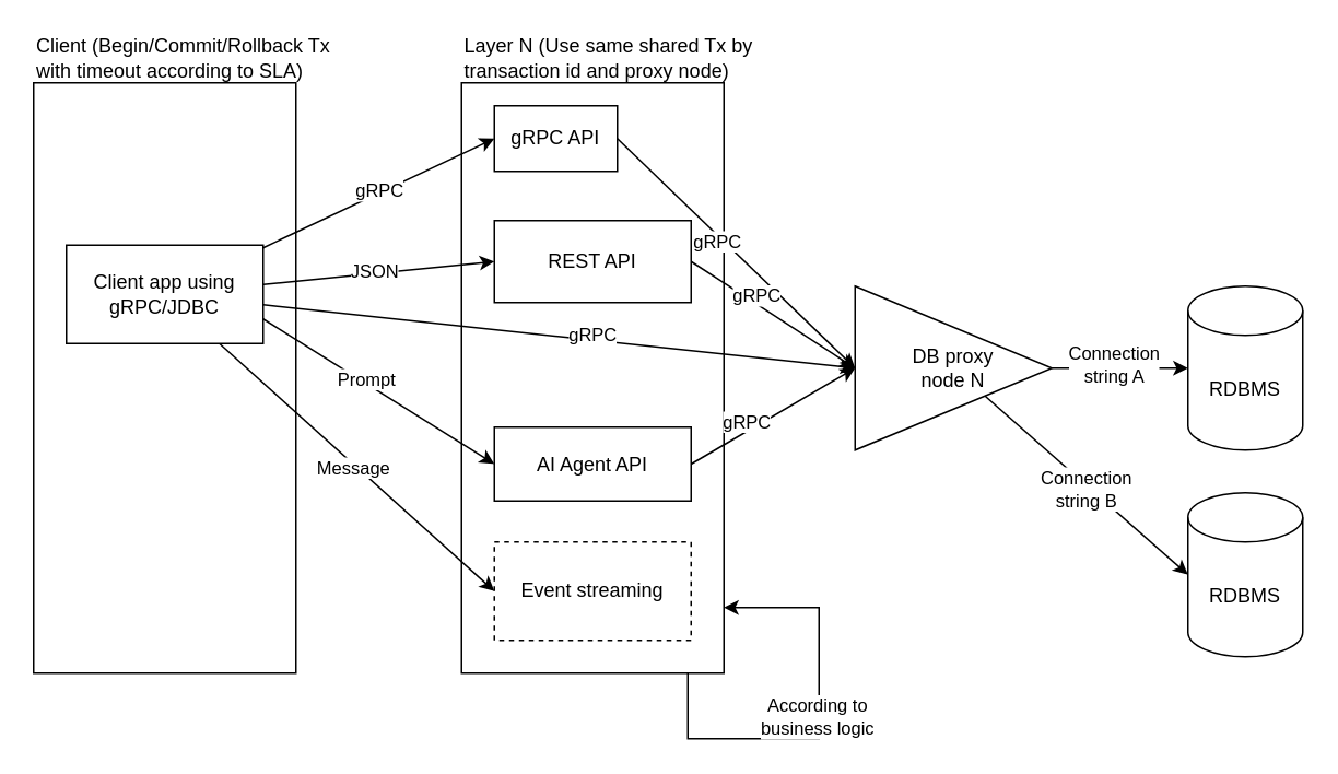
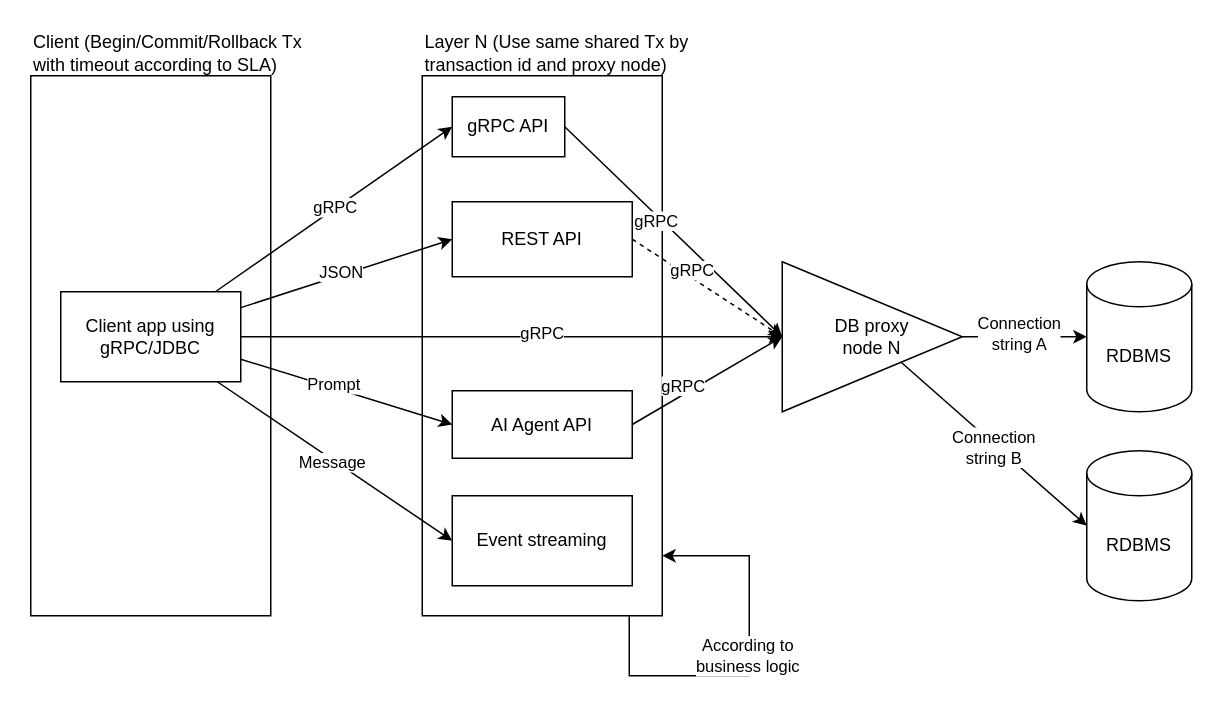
  <mxCell id="0" />
  <mxCell id="1" parent="0" />
  <mxCell id="2" value="" style="rounded=0;whiteSpace=wrap;html=1;" parent="1" vertex="1"><mxGeometry x="20" y="50" width="160" height="360" as="geometry" /></mxCell>
  <mxCell id="3" value="" style="rounded=0;whiteSpace=wrap;html=1;" parent="1" vertex="1"><mxGeometry x="281" y="50" width="160" height="360" as="geometry" /></mxCell>
  <mxCell id="4" value="DB proxy&lt;div&gt;node N&lt;/div&gt;" style="triangle;whiteSpace=wrap;html=1;" parent="1" vertex="1"><mxGeometry x="521" y="174" width="120" height="100" as="geometry" /></mxCell>
  <mxCell id="5" style="rounded=0;orthogonalLoop=1;jettySize=auto;html=1;entryX=0;entryY=0.5;entryDx=0;entryDy=0;exitX=1;exitY=0.75;exitDx=0;exitDy=0;" parent="1" source="23" target="14" edge="1"><mxGeometry relative="1" as="geometry"><mxPoint x="229" y="450" as="targetPoint" /></mxGeometry></mxCell>
  <mxCell id="6" value="Prompt" style="edgeLabel;html=1;align=center;verticalAlign=middle;resizable=0;points=[];" parent="5" vertex="1" connectable="0"><mxGeometry x="-0.129" y="2" relative="1" as="geometry"><mxPoint as="offset" /></mxGeometry></mxCell>
  <mxCell id="7" value="Client (Begin/Commit/Rollback Tx with timeout according to SLA)" style="text;html=1;align=left;verticalAlign=middle;whiteSpace=wrap;rounded=0;" parent="1" vertex="1"><mxGeometry x="20" y="20" width="190" height="30" as="geometry" /></mxCell>
  <mxCell id="8" style="rounded=0;orthogonalLoop=1;jettySize=auto;html=1;entryX=0;entryY=0.5;entryDx=0;entryDy=0;exitX=1;exitY=0.5;exitDx=0;exitDy=0;" parent="1" source="10" target="4" edge="1"><mxGeometry relative="1" as="geometry" /></mxCell>
  <mxCell id="9" value="gRPC" style="edgeLabel;html=1;align=center;verticalAlign=middle;resizable=0;points=[];" parent="8" vertex="1" connectable="0"><mxGeometry x="-0.141" y="-3" relative="1" as="geometry"><mxPoint as="offset" /></mxGeometry></mxCell>
  <mxCell id="10" value="gRPC API" style="rounded=0;whiteSpace=wrap;html=1;" parent="1" vertex="1"><mxGeometry x="301" y="64" width="75" height="40" as="geometry" /></mxCell>
- <mxCell id="11" style="rounded=0;orthogonalLoop=1;jettySize=auto;html=1;entryX=0;entryY=0.5;entryDx=0;entryDy=0;exitX=1;exitY=0.5;exitDx=0;exitDy=0;" parent="1" source="13" target="4" edge="1"><mxGeometry relative="1" as="geometry" /></mxCell>
+ <mxCell id="11" style="rounded=0;orthogonalLoop=1;jettySize=auto;html=1;entryX=0;entryY=0.5;entryDx=0;entryDy=0;exitX=1;exitY=0.5;exitDx=0;exitDy=0;dashed=1;" parent="1" source="13" target="4" edge="1"><mxGeometry relative="1" as="geometry" /></mxCell>
  <mxCell id="12" value="gRPC" style="edgeLabel;html=1;align=center;verticalAlign=middle;resizable=0;points=[];" parent="11" vertex="1" connectable="0"><mxGeometry x="-0.256" y="4" relative="1" as="geometry"><mxPoint as="offset" /></mxGeometry></mxCell>
  <mxCell id="13" value="REST API" style="rounded=0;whiteSpace=wrap;html=1;" parent="1" vertex="1"><mxGeometry x="301" y="134" width="120" height="50" as="geometry" /></mxCell>
  <mxCell id="14" value="AI Agent API" style="rounded=0;whiteSpace=wrap;html=1;" parent="1" vertex="1"><mxGeometry x="301" y="260" width="120" height="45" as="geometry" /></mxCell>
  <mxCell id="15" style="rounded=0;orthogonalLoop=1;jettySize=auto;html=1;entryX=0;entryY=0.5;entryDx=0;entryDy=0;" parent="1" source="23" target="4" edge="1"><mxGeometry relative="1" as="geometry" /></mxCell>
  <mxCell id="16" value="gRPC" style="edgeLabel;html=1;align=center;verticalAlign=middle;resizable=0;points=[];" parent="15" vertex="1" connectable="0"><mxGeometry x="0.106" y="3" relative="1" as="geometry"><mxPoint as="offset" /></mxGeometry></mxCell>
  <mxCell id="17" style="rounded=0;orthogonalLoop=1;jettySize=auto;html=1;entryX=0;entryY=0.5;entryDx=0;entryDy=0;" parent="1" source="23" target="10" edge="1"><mxGeometry relative="1" as="geometry" /></mxCell>
  <mxCell id="18" value="gRPC" style="edgeLabel;html=1;align=center;verticalAlign=middle;resizable=0;points=[];" parent="17" vertex="1" connectable="0"><mxGeometry x="0.018" y="1" relative="1" as="geometry"><mxPoint as="offset" /></mxGeometry></mxCell>
  <mxCell id="19" style="rounded=0;orthogonalLoop=1;jettySize=auto;html=1;entryX=0;entryY=0.5;entryDx=0;entryDy=0;" parent="1" source="23" target="13" edge="1"><mxGeometry relative="1" as="geometry" /></mxCell>
  <mxCell id="20" value="JSON" style="edgeLabel;html=1;align=center;verticalAlign=middle;resizable=0;points=[];" parent="19" vertex="1" connectable="0"><mxGeometry x="-0.043" y="2" relative="1" as="geometry"><mxPoint as="offset" /></mxGeometry></mxCell>
  <mxCell id="21" style="rounded=0;orthogonalLoop=1;jettySize=auto;html=1;entryX=0;entryY=0.5;entryDx=0;entryDy=0;" parent="1" source="23" target="24" edge="1"><mxGeometry relative="1" as="geometry" /></mxCell>
  <mxCell id="22" value="Message" style="edgeLabel;html=1;align=center;verticalAlign=middle;resizable=0;points=[];" parent="21" vertex="1" connectable="0"><mxGeometry x="-0.016" y="-2" relative="1" as="geometry"><mxPoint as="offset" /></mxGeometry></mxCell>
- <mxCell id="23" value="Client app using&lt;div&gt;gRPC/JDBC&lt;/div&gt;" style="rounded=0;whiteSpace=wrap;html=1;" parent="1" vertex="1"><mxGeometry x="40" y="149" width="120" height="60" as="geometry" /></mxCell>
- <mxCell id="24" value="Event streaming" style="rounded=0;whiteSpace=wrap;html=1;dashed=1;" parent="1" vertex="1"><mxGeometry x="301" y="330" width="120" height="60" as="geometry" /></mxCell>
+ <mxCell id="23" value="Client app using&lt;div&gt;gRPC/JDBC&lt;/div&gt;" style="rounded=0;whiteSpace=wrap;html=1;" parent="1" vertex="1"><mxGeometry x="40" y="194" width="120" height="60" as="geometry" /></mxCell>
+ <mxCell id="24" value="Event streaming" style="rounded=0;whiteSpace=wrap;html=1;" parent="1" vertex="1"><mxGeometry x="301" y="330" width="120" height="60" as="geometry" /></mxCell>
  <mxCell id="25" style="rounded=0;orthogonalLoop=1;jettySize=auto;html=1;exitX=1;exitY=0.5;exitDx=0;exitDy=0;entryX=0;entryY=0.5;entryDx=0;entryDy=0;" parent="1" source="14" target="4" edge="1"><mxGeometry relative="1" as="geometry" /></mxCell>
  <mxCell id="26" value="gRPC" style="edgeLabel;html=1;align=center;verticalAlign=middle;resizable=0;points=[];" parent="25" vertex="1" connectable="0"><mxGeometry x="-0.278" y="6" relative="1" as="geometry"><mxPoint as="offset" /></mxGeometry></mxCell>
  <mxCell id="27" value="RDBMS" style="shape=cylinder3;whiteSpace=wrap;html=1;boundedLbl=1;backgroundOutline=1;size=15;" parent="1" vertex="1"><mxGeometry x="724" y="174" width="70" height="100" as="geometry" /></mxCell>
  <mxCell id="28" style="edgeStyle=orthogonalEdgeStyle;rounded=0;orthogonalLoop=1;jettySize=auto;html=1;entryX=0;entryY=0.5;entryDx=0;entryDy=0;entryPerimeter=0;" parent="1" source="4" target="27" edge="1"><mxGeometry relative="1" as="geometry" /></mxCell>
  <mxCell id="29" value="Connection&lt;div&gt;string A&lt;/div&gt;" style="edgeLabel;html=1;align=center;verticalAlign=middle;resizable=0;points=[];" parent="28" vertex="1" connectable="0"><mxGeometry x="-0.117" y="3" relative="1" as="geometry"><mxPoint as="offset" /></mxGeometry></mxCell>
  <mxCell id="30" value="Layer N (Use same shared Tx by transaction id and proxy node)" style="text;html=1;align=left;verticalAlign=middle;whiteSpace=wrap;rounded=0;" parent="1" vertex="1"><mxGeometry x="281" y="20" width="205" height="30" as="geometry" /></mxCell>
  <mxCell id="31" value="RDBMS" style="shape=cylinder3;whiteSpace=wrap;html=1;boundedLbl=1;backgroundOutline=1;size=15;" parent="1" vertex="1"><mxGeometry x="724" y="300" width="70" height="100" as="geometry" /></mxCell>
  <mxCell id="32" style="rounded=0;orthogonalLoop=1;jettySize=auto;html=1;entryX=0;entryY=0.5;entryDx=0;entryDy=0;entryPerimeter=0;" parent="1" source="4" target="31" edge="1"><mxGeometry relative="1" as="geometry" /></mxCell>
  <mxCell id="33" value="Text" style="edgeLabel;html=1;align=center;verticalAlign=middle;resizable=0;points=[];" parent="32" vertex="1" connectable="0"><mxGeometry x="-0.016" y="-1" relative="1" as="geometry"><mxPoint as="offset" /></mxGeometry></mxCell>
  <mxCell id="34" value="Connection&lt;div&gt;string B&lt;/div&gt;" style="edgeLabel;html=1;align=center;verticalAlign=middle;resizable=0;points=[];" parent="32" vertex="1" connectable="0"><mxGeometry x="0.003" y="-2" relative="1" as="geometry"><mxPoint as="offset" /></mxGeometry></mxCell>
  <mxCell id="35" style="edgeStyle=orthogonalEdgeStyle;rounded=0;orthogonalLoop=1;jettySize=auto;html=1;" parent="1" source="3" target="3" edge="1"><mxGeometry relative="1" as="geometry"><Array as="points"><mxPoint x="419" y="450" /><mxPoint x="499" y="450" /><mxPoint x="499" y="370" /></Array></mxGeometry></mxCell>
  <mxCell id="36" value="According to&lt;div&gt;business logic&lt;/div&gt;" style="edgeLabel;html=1;align=center;verticalAlign=middle;resizable=0;points=[];" parent="35" vertex="1" connectable="0"><mxGeometry x="0.039" y="2" relative="1" as="geometry"><mxPoint as="offset" /></mxGeometry></mxCell>
